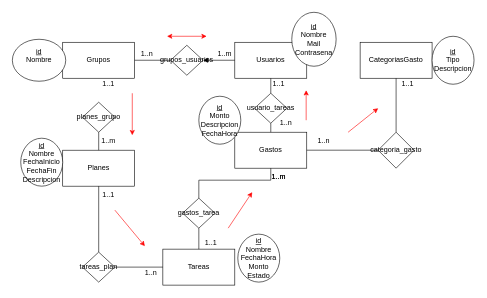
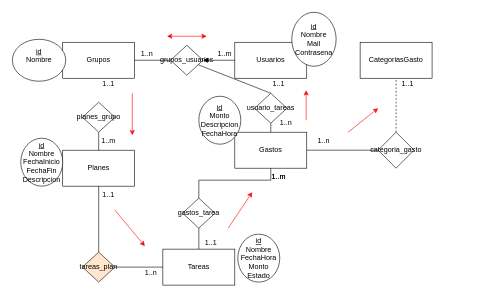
  <mxCell id="0" />
  <mxCell id="1" parent="0" />
  <mxCell id="2" value="Planes" style="rounded=0;whiteSpace=wrap;html=1;" parent="1" vertex="1"><mxGeometry x="104" y="250" width="120" height="60" as="geometry" /></mxCell>
  <mxCell id="3" value="CategoriasGasto" style="rounded=0;whiteSpace=wrap;html=1;" parent="1" vertex="1"><mxGeometry x="600" y="70" width="120" height="60" as="geometry" /></mxCell>
  <mxCell id="4" value="Usuarios" style="rounded=0;whiteSpace=wrap;html=1;" parent="1" vertex="1"><mxGeometry x="391" y="70" width="120" height="60" as="geometry" /></mxCell>
  <mxCell id="5" value="Tareas" style="rounded=0;whiteSpace=wrap;html=1;" parent="1" vertex="1"><mxGeometry x="271" y="415" width="120" height="60" as="geometry" /></mxCell>
  <mxCell id="6" value="Gastos" style="rounded=0;whiteSpace=wrap;html=1;" parent="1" vertex="1"><mxGeometry x="391" y="220" width="120" height="60" as="geometry" /></mxCell>
  <mxCell id="7" value="Grupos" style="rounded=0;whiteSpace=wrap;html=1;" parent="1" vertex="1"><mxGeometry x="104" y="70" width="120" height="60" as="geometry" /></mxCell>
  <mxCell id="8" value="grupos_usuarios" style="rhombus;whiteSpace=wrap;html=1;" parent="1" vertex="1"><mxGeometry x="284" y="75" width="54" height="50" as="geometry" /></mxCell>
  <mxCell id="9" value="" style="endArrow=block;html=1;rounded=0;exitX=0;exitY=0.5;exitDx=0;exitDy=0;entryX=1;entryY=0.5;entryDx=0;entryDy=0;" parent="1" source="4" target="8" edge="1"><mxGeometry width="50" height="50" relative="1" as="geometry"><mxPoint x="289" y="290" as="sourcePoint" /><mxPoint x="339" y="240" as="targetPoint" /></mxGeometry></mxCell>
  <mxCell id="10" value="" style="endArrow=none;html=1;rounded=0;exitX=0;exitY=0.5;exitDx=0;exitDy=0;entryX=1;entryY=0.5;entryDx=0;entryDy=0;" parent="1" source="8" target="7" edge="1"><mxGeometry width="50" height="50" relative="1" as="geometry"><mxPoint x="289" y="290" as="sourcePoint" /><mxPoint x="339" y="240" as="targetPoint" /></mxGeometry></mxCell>
  <mxCell id="11" value="categoria_gasto" style="rhombus;whiteSpace=wrap;html=1;" parent="1" vertex="1"><mxGeometry x="630" y="220" width="60" height="60" as="geometry" /></mxCell>
  <mxCell id="12" value="" style="endArrow=none;html=1;rounded=0;exitX=1;exitY=0.5;exitDx=0;exitDy=0;entryX=0;entryY=0.5;entryDx=0;entryDy=0;" parent="1" source="6" target="11" edge="1"><mxGeometry width="50" height="50" relative="1" as="geometry"><mxPoint x="469" y="340" as="sourcePoint" /><mxPoint x="519" y="290" as="targetPoint" /></mxGeometry></mxCell>
- <mxCell id="13" value="" style="endArrow=none;html=1;rounded=0;exitX=0.5;exitY=0;exitDx=0;exitDy=0;entryX=0.5;entryY=1;entryDx=0;entryDy=0;" parent="1" source="11" target="3" edge="1"><mxGeometry width="50" height="50" relative="1" as="geometry"><mxPoint x="469" y="340" as="sourcePoint" /><mxPoint x="519" y="290" as="targetPoint" /></mxGeometry></mxCell>
+ <mxCell id="13" value="" style="endArrow=none;html=1;rounded=0;exitX=0.5;exitY=0;exitDx=0;exitDy=0;entryX=0.5;entryY=1;entryDx=0;entryDy=0;dashed=1;" parent="1" source="11" target="3" edge="1"><mxGeometry width="50" height="50" relative="1" as="geometry"><mxPoint x="469" y="340" as="sourcePoint" /><mxPoint x="519" y="290" as="targetPoint" /></mxGeometry></mxCell>
  <mxCell id="14" value="usuario_tareas" style="rhombus;whiteSpace=wrap;html=1;" parent="1" vertex="1"><mxGeometry x="424" y="155" width="54" height="50" as="geometry" /></mxCell>
  <mxCell id="15" value="" style="endArrow=none;html=1;rounded=0;exitX=0.5;exitY=0;exitDx=0;exitDy=0;entryX=0.5;entryY=1;entryDx=0;entryDy=0;" parent="1" source="6" target="14" edge="1"><mxGeometry width="50" height="50" relative="1" as="geometry"><mxPoint x="362" y="380" as="sourcePoint" /><mxPoint x="512" y="390" as="targetPoint" /></mxGeometry></mxCell>
- <mxCell id="16" value="" style="endArrow=none;html=1;rounded=0;entryX=0.5;entryY=1;entryDx=0;entryDy=0;exitX=0.5;exitY=0;exitDx=0;exitDy=0;" parent="1" source="14" target="4" edge="1"><mxGeometry width="50" height="50" relative="1" as="geometry"><mxPoint x="460" y="310" as="sourcePoint" /><mxPoint x="362" y="280" as="targetPoint" /></mxGeometry></mxCell>
+ <mxCell id="16" value="" style="endArrow=none;html=1;rounded=0;exitX=0.5;exitY=0;exitDx=0;exitDy=0;" parent="1" source="14" target="8" edge="1"><mxGeometry width="50" height="50" relative="1" as="geometry"><mxPoint x="460" y="310" as="sourcePoint" /><mxPoint x="362" y="280" as="targetPoint" /></mxGeometry></mxCell>
  <mxCell id="17" value="&lt;u&gt;id&lt;/u&gt;&lt;div&gt;Nombre&lt;/div&gt;&lt;div&gt;FechaInicio&lt;/div&gt;&lt;div&gt;FechaFin&lt;/div&gt;&lt;div&gt;Descripcion&lt;/div&gt;" style="ellipse;whiteSpace=wrap;html=1;" parent="1" vertex="1"><mxGeometry x="34" y="230" width="70" height="80" as="geometry" /></mxCell>
  <mxCell id="18" value="&lt;u&gt;id&lt;/u&gt;&lt;div&gt;Monto&lt;/div&gt;&lt;div&gt;Descripcion&lt;/div&gt;&lt;div&gt;FechaHora&lt;/div&gt;" style="ellipse;whiteSpace=wrap;html=1;" parent="1" vertex="1"><mxGeometry x="331" y="160" width="70" height="80" as="geometry" /></mxCell>
- <mxCell id="19" value="&lt;u&gt;id&lt;/u&gt;&lt;div&gt;Tipo&lt;/div&gt;&lt;div&gt;Descripcion&lt;/div&gt;" style="ellipse;whiteSpace=wrap;html=1;" parent="1" vertex="1"><mxGeometry x="720" y="60" width="70" height="80" as="geometry" /></mxCell>
  <mxCell id="20" value="&lt;u&gt;id&lt;/u&gt;&lt;div&gt;Nombre&lt;/div&gt;&lt;div&gt;FechaHora&lt;/div&gt;&lt;div&gt;Monto&lt;/div&gt;&lt;div&gt;Estado&lt;/div&gt;" style="ellipse;whiteSpace=wrap;html=1;" parent="1" vertex="1"><mxGeometry x="396" y="390" width="70" height="80" as="geometry" /></mxCell>
  <mxCell id="21" value="&lt;u&gt;id&lt;/u&gt;&lt;div&gt;Nombre&lt;/div&gt;&lt;div&gt;&lt;br&gt;&lt;/div&gt;" style="ellipse;whiteSpace=wrap;html=1;" parent="1" vertex="1"><mxGeometry x="20" y="65" width="89" height="70" as="geometry" /></mxCell>
  <mxCell id="22" value="&lt;u&gt;id&lt;/u&gt;&lt;div&gt;Nombre&lt;/div&gt;&lt;div&gt;Mail&lt;/div&gt;&lt;div&gt;Contrasena&lt;/div&gt;" style="ellipse;whiteSpace=wrap;html=1;" parent="1" vertex="1"><mxGeometry x="486" y="20" width="74" height="90" as="geometry" /></mxCell>
  <mxCell id="23" value="1..n" style="text;html=1;align=center;verticalAlign=middle;resizable=0;points=[];autosize=1;strokeColor=none;fillColor=none;" parent="1" vertex="1"><mxGeometry x="224" y="75" width="40" height="30" as="geometry" /></mxCell>
  <mxCell id="24" value="1..m" style="text;html=1;align=center;verticalAlign=middle;resizable=0;points=[];autosize=1;strokeColor=none;fillColor=none;" parent="1" vertex="1"><mxGeometry x="349" y="75" width="50" height="30" as="geometry" /></mxCell>
  <mxCell id="25" value="1..1" style="text;html=1;align=center;verticalAlign=middle;resizable=0;points=[];autosize=1;strokeColor=none;fillColor=none;" parent="1" vertex="1"><mxGeometry x="444" y="125" width="40" height="30" as="geometry" /></mxCell>
  <mxCell id="26" value="1..n" style="text;html=1;align=center;verticalAlign=middle;resizable=0;points=[];autosize=1;strokeColor=none;fillColor=none;" parent="1" vertex="1"><mxGeometry x="456" y="190" width="40" height="30" as="geometry" /></mxCell>
  <mxCell id="27" value="1..1" style="text;html=1;align=center;verticalAlign=middle;resizable=0;points=[];autosize=1;strokeColor=none;fillColor=none;" parent="1" vertex="1"><mxGeometry x="659" y="125" width="40" height="30" as="geometry" /></mxCell>
  <mxCell id="28" value="1..n" style="text;html=1;align=center;verticalAlign=middle;resizable=0;points=[];autosize=1;strokeColor=none;fillColor=none;" vertex="1" parent="1"><mxGeometry x="519" y="220" width="40" height="30" as="geometry" /></mxCell>
  <mxCell id="29" value="planes_grupo" style="rhombus;whiteSpace=wrap;html=1;" vertex="1" parent="1"><mxGeometry x="137" y="170" width="54" height="50" as="geometry" /></mxCell>
  <mxCell id="30" value="" style="endArrow=none;html=1;rounded=0;exitX=0.5;exitY=0;exitDx=0;exitDy=0;entryX=0.5;entryY=1;entryDx=0;entryDy=0;" edge="1" parent="1" target="29" source="2"><mxGeometry width="50" height="50" relative="1" as="geometry"><mxPoint x="155" y="262.5" as="sourcePoint" /><mxPoint x="208" y="262.5" as="targetPoint" /></mxGeometry></mxCell>
  <mxCell id="31" value="1..1" style="text;html=1;align=center;verticalAlign=middle;resizable=0;points=[];autosize=1;strokeColor=none;fillColor=none;" vertex="1" parent="1"><mxGeometry x="160" y="125" width="40" height="30" as="geometry" /></mxCell>
  <mxCell id="32" value="1..m" style="text;html=1;align=center;verticalAlign=middle;resizable=0;points=[];autosize=1;strokeColor=none;fillColor=none;" vertex="1" parent="1"><mxGeometry x="155" y="220" width="50" height="30" as="geometry" /></mxCell>
  <mxCell id="33" value="gastos_tarea" style="rhombus;whiteSpace=wrap;html=1;" vertex="1" parent="1"><mxGeometry x="304" y="330" width="54" height="50" as="geometry" /></mxCell>
  <mxCell id="34" value="" style="endArrow=none;html=1;rounded=0;exitX=0.5;exitY=0;exitDx=0;exitDy=0;entryX=0.5;entryY=1;entryDx=0;entryDy=0;" edge="1" parent="1" target="33" source="5"><mxGeometry width="50" height="50" relative="1" as="geometry"><mxPoint x="346" y="365" as="sourcePoint" /><mxPoint x="407" y="535" as="targetPoint" /></mxGeometry></mxCell>
  <mxCell id="35" value="1..m" style="text;html=1;align=center;verticalAlign=middle;resizable=0;points=[];autosize=1;strokeColor=none;fillColor=none;" vertex="1" parent="1"><mxGeometry x="439" y="280" width="50" height="30" as="geometry" /></mxCell>
  <mxCell id="36" value="1..1" style="text;html=1;align=center;verticalAlign=middle;resizable=0;points=[];autosize=1;strokeColor=none;fillColor=none;" vertex="1" parent="1"><mxGeometry x="331" y="390" width="40" height="30" as="geometry" /></mxCell>
  <mxCell id="37" value="" style="endArrow=none;html=1;rounded=0;exitX=0.5;exitY=0;exitDx=0;exitDy=0;entryX=0.5;entryY=1;entryDx=0;entryDy=0;" edge="1" parent="1" source="33" target="6"><mxGeometry width="50" height="50" relative="1" as="geometry"><mxPoint x="400" y="335" as="sourcePoint" /><mxPoint x="400" y="320" as="targetPoint" /><Array as="points"><mxPoint x="331" y="300" /><mxPoint x="451" y="300" /></Array></mxGeometry></mxCell>
- <mxCell id="38" value="tareas_plan" style="rhombus;whiteSpace=wrap;html=1;" vertex="1" parent="1"><mxGeometry x="137" y="420" width="54" height="50" as="geometry" /></mxCell>
+ <mxCell id="38" value="tareas_plan" style="rhombus;whiteSpace=wrap;html=1;fillColor=#ffe6cc;" vertex="1" parent="1"><mxGeometry x="137" y="420" width="54" height="50" as="geometry" /></mxCell>
  <mxCell id="39" value="" style="endArrow=none;html=1;rounded=0;exitX=0;exitY=0.5;exitDx=0;exitDy=0;entryX=1;entryY=0.5;entryDx=0;entryDy=0;" edge="1" parent="1" target="38" source="5"><mxGeometry width="50" height="50" relative="1" as="geometry"><mxPoint x="182" y="455" as="sourcePoint" /><mxPoint x="258" y="575" as="targetPoint" /></mxGeometry></mxCell>
  <mxCell id="40" value="1..n" style="text;html=1;align=center;verticalAlign=middle;resizable=0;points=[];autosize=1;strokeColor=none;fillColor=none;" vertex="1" parent="1"><mxGeometry x="231" y="440" width="40" height="30" as="geometry" /></mxCell>
  <mxCell id="41" value="" style="endArrow=none;html=1;rounded=0;exitX=0.5;exitY=0;exitDx=0;exitDy=0;entryX=0.5;entryY=1;entryDx=0;entryDy=0;" edge="1" parent="1" source="38" target="2"><mxGeometry width="50" height="50" relative="1" as="geometry"><mxPoint x="251" y="375" as="sourcePoint" /><mxPoint x="302" y="320" as="targetPoint" /><Array as="points" /></mxGeometry></mxCell>
  <mxCell id="42" value="1..m" style="text;html=1;align=center;verticalAlign=middle;resizable=0;points=[];autosize=1;strokeColor=none;fillColor=none;" vertex="1" parent="1"><mxGeometry x="439" y="280" width="50" height="30" as="geometry" /></mxCell>
  <mxCell id="43" value="1..1" style="text;html=1;align=center;verticalAlign=middle;resizable=0;points=[];autosize=1;strokeColor=none;fillColor=none;" vertex="1" parent="1"><mxGeometry x="160" y="310" width="40" height="30" as="geometry" /></mxCell>
  <mxCell id="44" value="" style="endArrow=classic;html=1;rounded=0;fillColor=#a20025;strokeColor=#FF0000;" edge="1" parent="1"><mxGeometry width="50" height="50" relative="1" as="geometry"><mxPoint x="580" y="220" as="sourcePoint" /><mxPoint x="630" y="180" as="targetPoint" /></mxGeometry></mxCell>
  <mxCell id="45" value="" style="endArrow=classic;html=1;rounded=0;fillColor=#a20025;strokeColor=#FF0000;" edge="1" parent="1"><mxGeometry width="50" height="50" relative="1" as="geometry"><mxPoint x="510" y="200" as="sourcePoint" /><mxPoint x="510" y="150" as="targetPoint" /></mxGeometry></mxCell>
  <mxCell id="46" value="" style="endArrow=classic;html=1;rounded=0;fillColor=#a20025;strokeColor=#FF0000;" edge="1" parent="1"><mxGeometry width="50" height="50" relative="1" as="geometry"><mxPoint x="380" y="380" as="sourcePoint" /><mxPoint x="420" y="320" as="targetPoint" /></mxGeometry></mxCell>
  <mxCell id="47" value="" style="endArrow=classic;startArrow=classic;html=1;rounded=0;fillColor=#a20025;strokeColor=#FF0000;" edge="1" parent="1"><mxGeometry width="50" height="50" relative="1" as="geometry"><mxPoint x="278" y="60" as="sourcePoint" /><mxPoint x="344" y="60" as="targetPoint" /></mxGeometry></mxCell>
  <mxCell id="48" value="" style="endArrow=classic;html=1;rounded=0;fillColor=#a20025;strokeColor=#FF0000;" edge="1" parent="1"><mxGeometry width="50" height="50" relative="1" as="geometry"><mxPoint x="220" y="155" as="sourcePoint" /><mxPoint x="220" y="225" as="targetPoint" /></mxGeometry></mxCell>
  <mxCell id="49" value="" style="endArrow=classic;html=1;rounded=0;fillColor=#a20025;strokeColor=#FF0000;" edge="1" parent="1"><mxGeometry width="50" height="50" relative="1" as="geometry"><mxPoint x="191" y="350" as="sourcePoint" /><mxPoint x="241" y="410" as="targetPoint" /></mxGeometry></mxCell>
